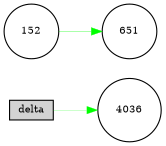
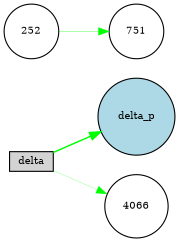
  digraph {
    rankdir=LR
    node [fillcolor=white fontsize=9 shape=circle style=filled]
    edge [color=green style=solid]
    n1 [fillcolor=lightgray height=0.2 label=delta shape=box width=0.2]
-   4036 [height=0.2 width=0.2]
-   152 [height=0.2 width=0.2]
-   751 [height=0.2 width=0.2 label=651]
+   delta_p [fillcolor=lightblue height=0.2 width=0.2]
+   4036 [height=0.2 width=0.2 label=4066]
+   152 [height=0.2 width=0.2 label=252]
+   751 [height=0.2 width=0.2]
+   n1 -> delta_p [penwidth=1.3256627099205474]
    n1 -> 4036 [penwidth=0.1807340288535935]
    152 -> 751 [penwidth=0.3302315157454126]
  }
